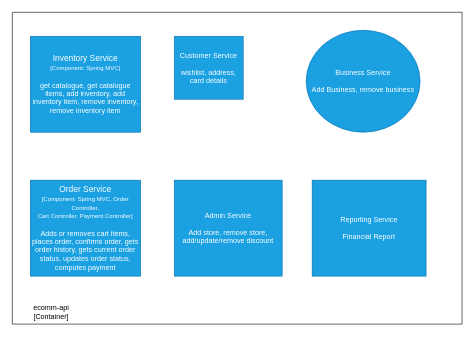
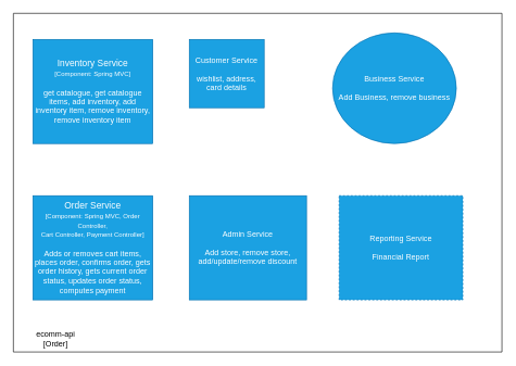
  <mxCell id="0" />
  <mxCell id="1" parent="0" />
  <mxCell id="2" value="" style="swimlane;startSize=0;" parent="1" vertex="1"><mxGeometry x="20" y="20" width="750" height="520" as="geometry" /></mxCell>
- <mxCell id="3" value="ecomm-api&lt;br&gt;[Container]" style="text;html=1;strokeColor=none;fillColor=none;align=center;verticalAlign=middle;whiteSpace=wrap;rounded=0;" parent="2" vertex="1"><mxGeometry x="30" y="490" width="70" height="20" as="geometry" /></mxCell>
+ <mxCell id="3" value="ecomm-api&lt;br&gt;[Order]" style="text;html=1;strokeColor=none;fillColor=none;align=center;verticalAlign=middle;whiteSpace=wrap;rounded=0;" parent="2" vertex="1"><mxGeometry x="30" y="490" width="70" height="20" as="geometry" /></mxCell>
  <mxCell id="4" value="Business Service&lt;br&gt;&lt;br&gt;Add Business, remove business" style="ellipse;whiteSpace=wrap;html=1;fillColor=#1ba1e2;strokeColor=#006EAF;fontColor=#ffffff;" parent="2" vertex="1"><mxGeometry x="490" y="30" width="190" height="170" as="geometry" /></mxCell>
  <mxCell id="5" value="&lt;font&gt;&lt;font style=&quot;font-size: 14px&quot;&gt;Order Service&lt;/font&gt;&lt;br&gt;&lt;span style=&quot;font-size: 10px&quot;&gt;[Component: Spring MVC, Order Controller,&lt;/span&gt;&lt;br&gt;&lt;span style=&quot;font-size: 10px&quot;&gt;Cart Controller, Payment Controller]&lt;/span&gt;&lt;br&gt;&lt;/font&gt;&lt;br&gt;Adds or removes cart items, places order, confirms order, gets order history, gets current order status, updates order status, computes payment" style="rounded=0;whiteSpace=wrap;html=1;fillColor=#1ba1e2;strokeColor=#006EAF;fontColor=#ffffff;" parent="2" vertex="1"><mxGeometry x="30" y="280" width="184" height="160" as="geometry" /></mxCell>
- <mxCell id="6" value="Reporting Service&lt;br&gt;&lt;br&gt;Financial Report" style="rounded=0;whiteSpace=wrap;html=1;fillColor=#1ba1e2;strokeColor=#006EAF;fontColor=#ffffff;" parent="2" vertex="1"><mxGeometry x="500" y="280" width="190" height="160" as="geometry" /></mxCell>
+ <mxCell id="6" value="Reporting Service&lt;br&gt;&lt;br&gt;Financial Report" style="rounded=0;whiteSpace=wrap;html=1;fillColor=#1ba1e2;strokeColor=#006EAF;fontColor=#ffffff;dashed=1;" parent="2" vertex="1"><mxGeometry x="500" y="280" width="190" height="160" as="geometry" /></mxCell>
  <mxCell id="7" value="Customer Service&lt;br&gt;&lt;br&gt;wishlist, address, card details" style="rounded=0;whiteSpace=wrap;html=1;fillColor=#1ba1e2;strokeColor=#006EAF;fontColor=#ffffff;" parent="2" vertex="1"><mxGeometry x="270" y="40" width="115" height="105" as="geometry" /></mxCell>
  <mxCell id="8" value="&lt;font&gt;&lt;font style=&quot;font-size: 14px&quot;&gt;Inventory Service&lt;/font&gt;&lt;br&gt;&lt;span style=&quot;font-size: 10px&quot;&gt;[Component: Spring MVC&lt;/span&gt;&lt;span style=&quot;font-size: 10px&quot;&gt;]&lt;/span&gt;&lt;br&gt;&lt;/font&gt;&lt;br&gt;get catalogue, get catalogue items, add inventory, add inventory item, remove inventory, remove inventory item" style="rounded=0;whiteSpace=wrap;html=1;fillColor=#1ba1e2;strokeColor=#006EAF;fontColor=#ffffff;" vertex="1" parent="2"><mxGeometry x="30" y="40" width="184" height="160" as="geometry" /></mxCell>
  <mxCell id="9" value="Admin Service&lt;br&gt;&lt;br&gt;Add store, remove store, add/update/remove discount" style="rounded=0;whiteSpace=wrap;html=1;fillColor=#1ba1e2;strokeColor=#006EAF;fontColor=#ffffff;" vertex="1" parent="2"><mxGeometry x="270" y="280" width="180" height="160" as="geometry" /></mxCell>
